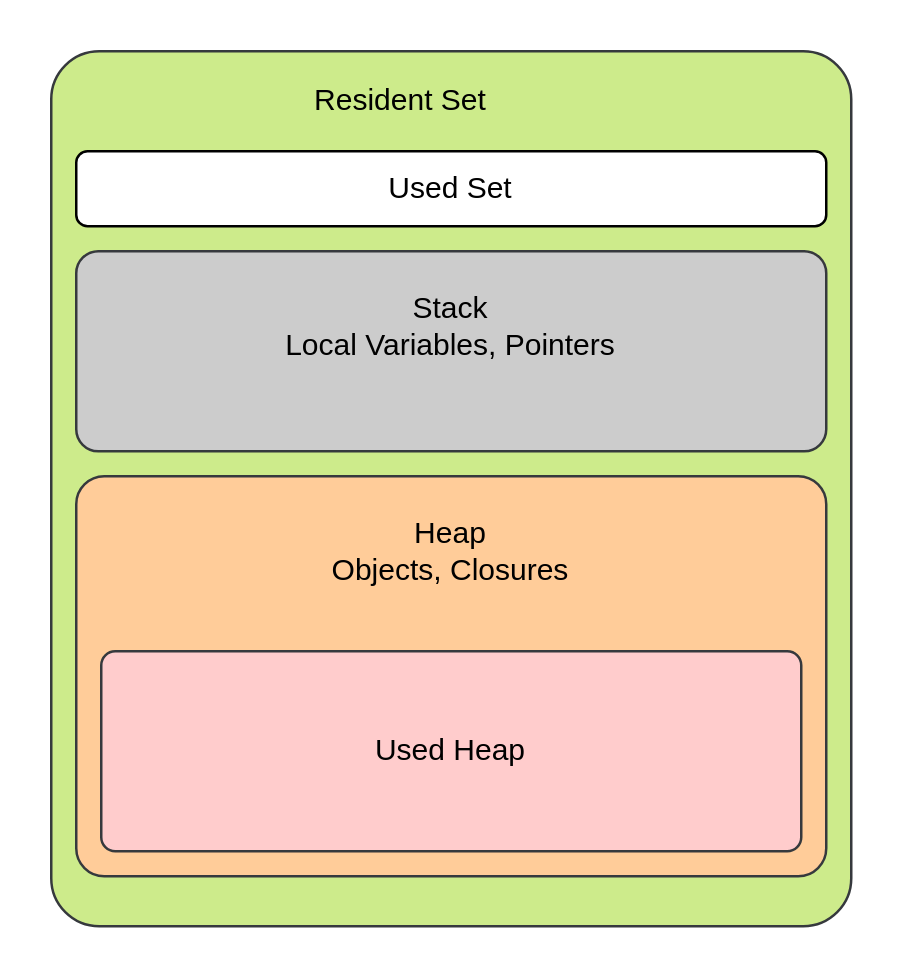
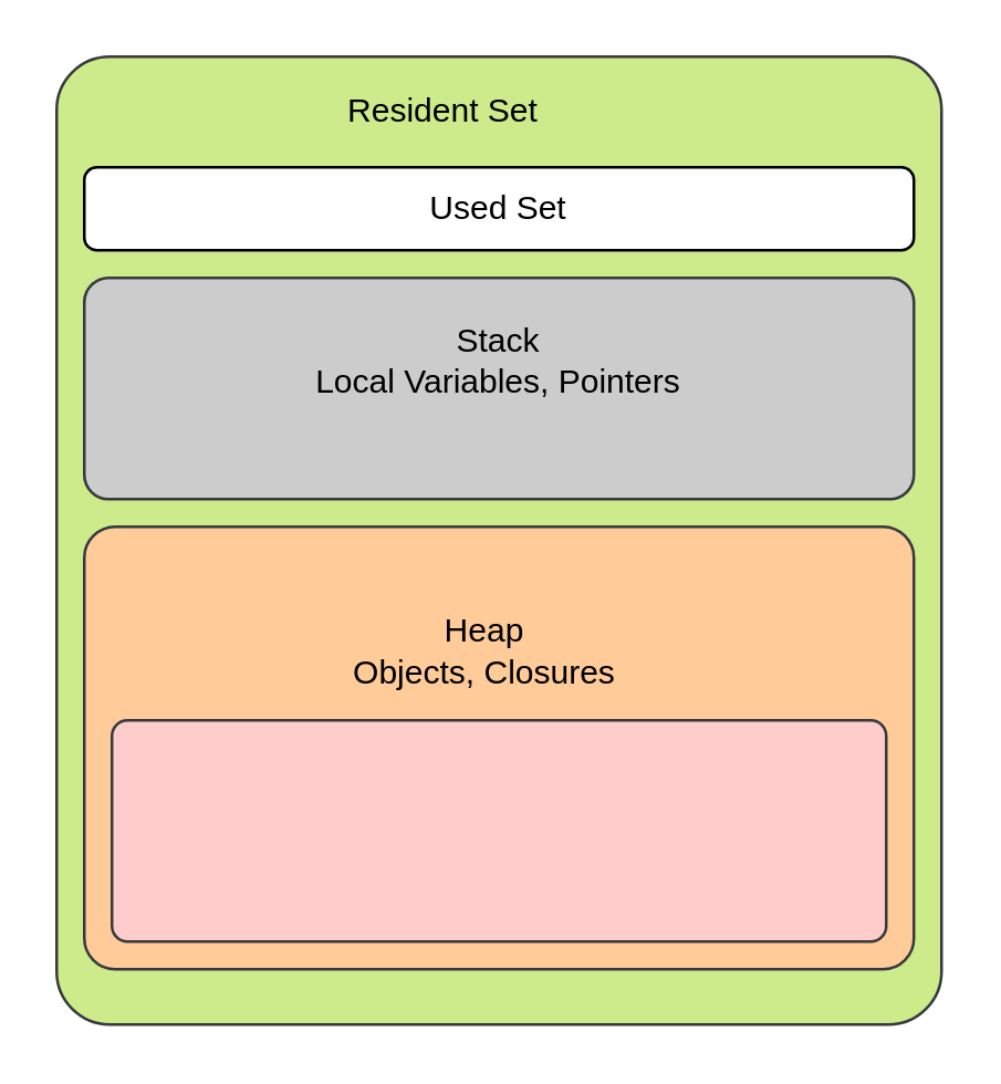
  <mxCell id="0" />
  <mxCell id="1" parent="0" />
  <mxCell id="2" value="" style="rounded=1;whiteSpace=wrap;html=1;arcSize=6;fillColor=#cdeb8b;strokeColor=#36393d;" vertex="1" parent="1"><mxGeometry x="20" y="20" width="320" height="350" as="geometry" /></mxCell>
  <mxCell id="3" value="Resident Set" style="text;html=1;strokeColor=none;fillColor=none;align=center;verticalAlign=middle;whiteSpace=wrap;rounded=0;" vertex="1" parent="1"><mxGeometry x="90" y="30" width="140" height="20" as="geometry" /></mxCell>
  <mxCell id="4" value="" style="rounded=1;whiteSpace=wrap;html=1;" vertex="1" parent="1"><mxGeometry x="30" y="60" width="300" height="30" as="geometry" /></mxCell>
  <mxCell id="5" value="Used Set" style="text;html=1;strokeColor=none;fillColor=none;align=center;verticalAlign=middle;whiteSpace=wrap;rounded=0;" vertex="1" parent="1"><mxGeometry x="110" y="65" width="140" height="20" as="geometry" /></mxCell>
  <mxCell id="6" value="" style="rounded=1;whiteSpace=wrap;html=1;arcSize=11;strokeColor=#36393d;fillColor=#CCCCCC;" vertex="1" parent="1"><mxGeometry x="30" y="100" width="300" height="80" as="geometry" /></mxCell>
  <mxCell id="7" value="Stack&lt;br&gt;Local Variables, Pointers" style="text;html=1;strokeColor=none;fillColor=none;align=center;verticalAlign=middle;whiteSpace=wrap;rounded=0;" vertex="1" parent="1"><mxGeometry x="110" y="120" width="140" height="20" as="geometry" /></mxCell>
  <mxCell id="8" value="" style="rounded=1;whiteSpace=wrap;html=1;arcSize=7;fillColor=#ffcc99;strokeColor=#36393d;" vertex="1" parent="1"><mxGeometry x="30" y="190" width="300" height="160" as="geometry" /></mxCell>
  <mxCell id="9" value="" style="rounded=1;whiteSpace=wrap;html=1;arcSize=7;fillColor=#ffcccc;strokeColor=#36393d;" vertex="1" parent="1"><mxGeometry x="40" y="260" width="280" height="80" as="geometry" /></mxCell>
- <mxCell id="10" value="Heap&lt;br&gt;Objects, Closures" style="text;html=1;strokeColor=none;fillColor=none;align=center;verticalAlign=middle;whiteSpace=wrap;rounded=0;" vertex="1" parent="1"><mxGeometry x="110" y="210" width="140" height="20" as="geometry" /></mxCell>
- <mxCell id="11" value="Used Heap" style="text;html=1;strokeColor=none;fillColor=none;align=center;verticalAlign=middle;whiteSpace=wrap;rounded=0;" vertex="1" parent="1"><mxGeometry x="110" y="290" width="140" height="20" as="geometry" /></mxCell>
+ <mxCell id="10" value="Heap&lt;br&gt;Objects, Closures" style="text;html=1;strokeColor=none;fillColor=none;align=center;verticalAlign=middle;whiteSpace=wrap;rounded=0;" vertex="1" parent="1"><mxGeometry x="105" y="225" width="140" height="20" as="geometry" /></mxCell>
